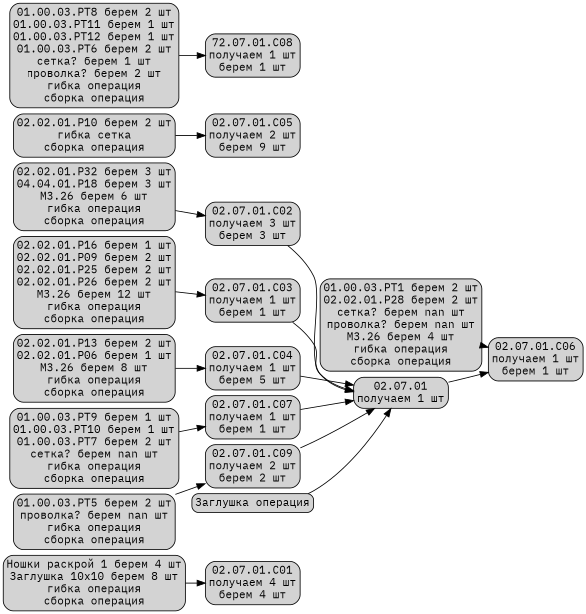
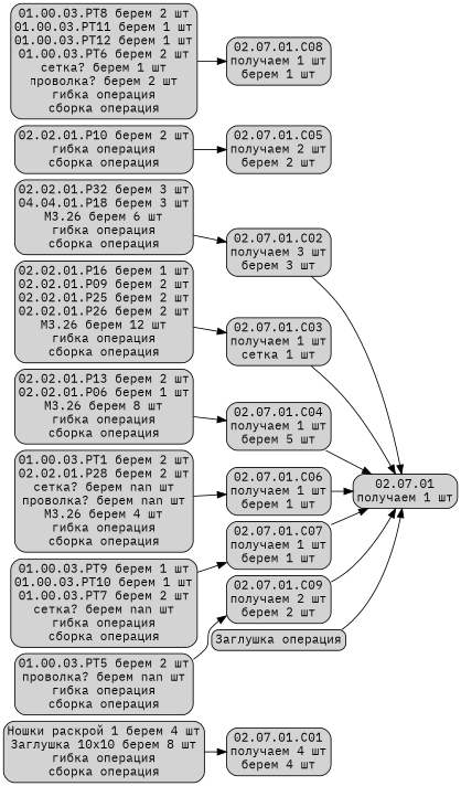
  digraph {
    concentrate=true
    fontname="IBM Plex Mono"
    nodesep=0.1
    rankdir=LR
    ranksep=0.1
    node [fillcolor=lightgray fontname="IBM Plex Mono" margin=0.05 shape=box style="rounded,filled"]
    edge [fontname="IBM Plex Mono"]
    n1 [height=0.2 label="02.07.01.С01\nполучаем 4 шт\nберем 4 шт" width=1.0]
    n2 [height=0.2 label="02.07.01\nполучаем 1 шт" width=1.0]
    n3 [height=0.2 label="02.07.01.С02\nполучаем 3 шт\nберем 3 шт" width=1.0]
-   n4 [height=0.2 label="02.07.01.С03\nполучаем 1 шт\nберем 1 шт" width=1.0]
+   n4 [height=0.2 label="02.07.01.С03\nполучаем 1 шт\nсетка 1 шт" width=1.0]
    n5 [height=0.2 label="02.07.01.С04\nполучаем 1 шт\nберем 5 шт" width=1.0]
-   n6 [height=0.2 label="02.07.01.С05\nполучаем 2 шт\nберем 9 шт" width=1.0]
+   n6 [height=0.2 label="02.07.01.С05\nполучаем 2 шт\nберем 2 шт" width=1.0]
    n7 [height=0.2 label="02.07.01.С06\nполучаем 1 шт\nберем 1 шт" width=1.0]
    n8 [height=0.2 label="02.07.01.С07\nполучаем 1 шт\nберем 1 шт" width=1.0]
-   n9 [height=0.2 label="72.07.01.С08\nполучаем 1 шт\nберем 1 шт" width=1.0]
+   n9 [height=0.2 label="02.07.01.С08\nполучаем 1 шт\nберем 1 шт" width=1.0]
    n10 [height=0.2 label="02.07.01.С09\nполучаем 2 шт\nберем 2 шт" width=1.0]
    n11 [height=0.2 label="Ношки раскрой 1 берем 4 шт\nЗаглушка 10х10 берем 8 шт\nгибка операция\nсборка операция" width=1.0]
    n12 [height=0.2 label="02.02.01.Р32 берем 3 шт\n04.04.01.Р18 берем 3 шт\nМ3.26 берем 6 шт\nгибка операция\nсборка операция" width=1.0]
    n13 [height=0.2 label="02.02.01.Р16 берем 1 шт\n02.02.01.Р09 берем 2 шт\n02.02.01.Р25 берем 2 шт\n02.02.01.Р26 берем 2 шт\nМ3.26 берем 12 шт\nгибка операция\nсборка операция" width=1.0]
    n14 [height=0.2 label="02.02.01.Р13 берем 2 шт\n02.02.01.Р06 берем 1 шт\nМ3.26 берем 8 шт\nгибка операция\nсборка операция" width=1.0]
-   n15 [height=0.2 label="02.02.01.Р10 берем 2 шт\nгибка сетка\nсборка операция" width=1.0]
+   n15 [height=0.2 label="02.02.01.Р10 берем 2 шт\nгибка операция\nсборка операция" width=1.0]
    n16 [height=0.2 label="01.00.03.РТ1 берем 2 шт\n02.02.01.Р28 берем 2 шт\nсетка? берем nan шт\nпроволка? берем nan шт\nМ3.26 берем 4 шт\nгибка операция\nсборка операция" width=1.0]
    n17 [height=0.2 label="01.00.03.РТ9 берем 1 шт\n01.00.03.РТ10 берем 1 шт\n01.00.03.РТ7 берем 2 шт\nсетка? берем nan шт\nгибка операция\nсборка операция" width=1.0]
    n18 [height=0.2 label="01.00.03.РТ8 берем 2 шт\n01.00.03.РТ11 берем 1 шт\n01.00.03.РТ12 берем 1 шт\n01.00.03.РТ6 берем 2 шт\nсетка? берем 1 шт\nпроволка? берем 2 шт\nгибка операция\nсборка операция" width=1.0]
    n19 [height=0.2 label="01.00.03.РТ5 берем 2 шт\nпроволка? берем nan шт\nгибка операция\nсборка операция" width=1.0]
    n20 [height=0.2 label="Заглушка операция" width=1.0]
    n3 -> n2
    n4 -> n2
    n5 -> n2
-   n2 -> n7
+   n7 -> n2
    n8 -> n2
    n10 -> n2
    n11 -> n1
    n12 -> n3
    n13 -> n4
    n14 -> n5
    n15 -> n6
    n16 -> n7
    n17 -> n8
    n18 -> n9
    n19 -> n10
    n20 -> n2
  }
